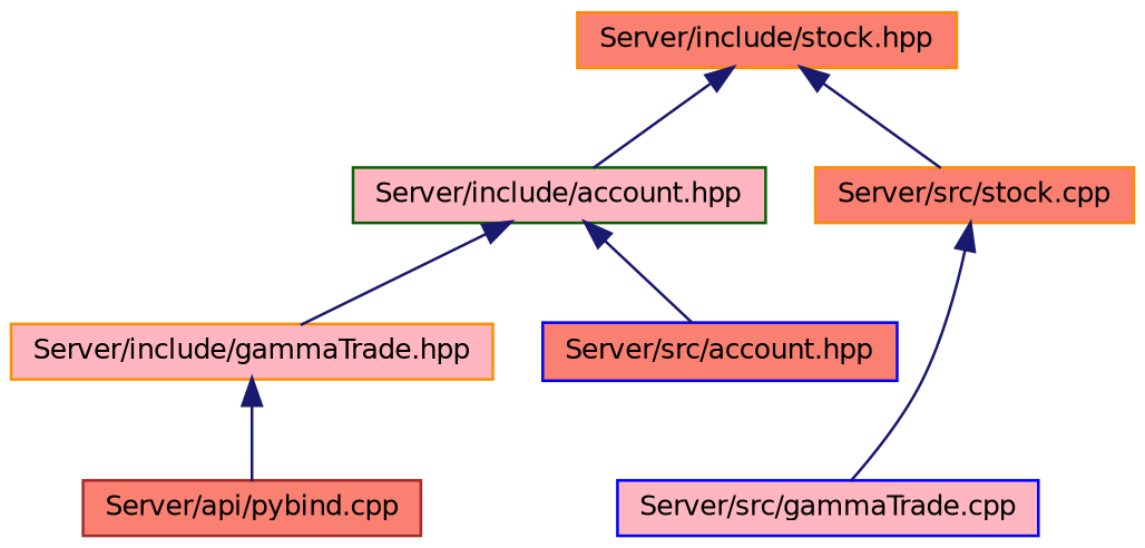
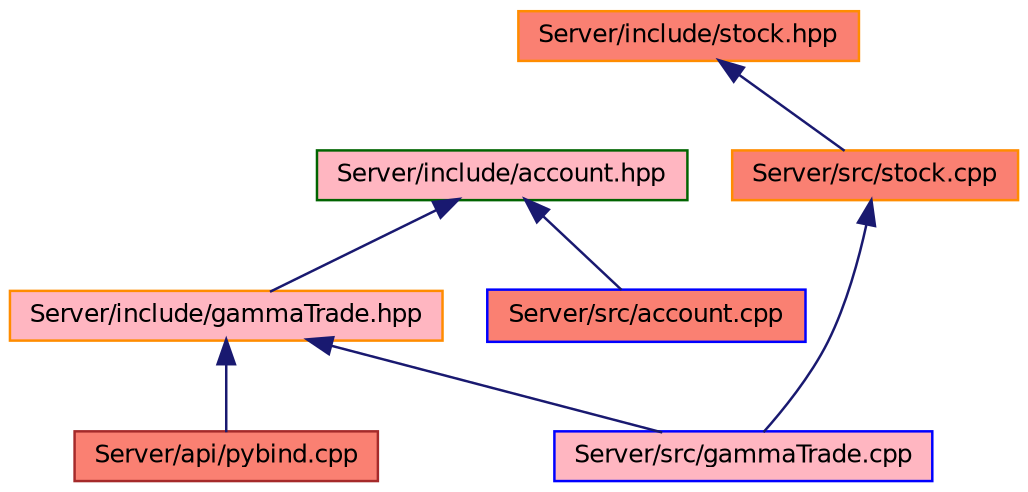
  digraph {
    node [color=darkorange fillcolor=salmon fontname=Helvetica fontsize=10 shape=record style=filled]
    edge [color=midnightblue dir=back fontname=Helvetica fontsize=10 labelfontname=Helvetica labelfontsize=10 style=solid]
    n1 [fontcolor=black height=0.2 label="Server/include/stock.hpp" width=0.4]
    n2 [color=darkgreen fillcolor=lightpink height=0.2 label="Server/include/account.hpp" width=0.4]
    n3 [height=0.2 label="Server/src/stock.cpp" width=0.4]
    n4 [fillcolor=lightpink height=0.2 label="Server/include/gammaTrade.hpp" width=0.4]
-   n5 [color=blue height=0.2 label="Server/src/account.hpp" width=0.4]
+   n5 [color=blue height=0.2 label="Server/src/account.cpp" width=0.4]
    n6 [color=blue fillcolor=lightpink height=0.2 label="Server/src/gammaTrade.cpp" width=0.4]
    n7 [color=brown height=0.2 label="Server/api/pybind.cpp" width=0.4]
-   n1 -> n2
    n1 -> n3
    n2 -> n4
    n2 -> n5
    n3 -> n6
+   n4 -> n6
    n4 -> n7
  }
